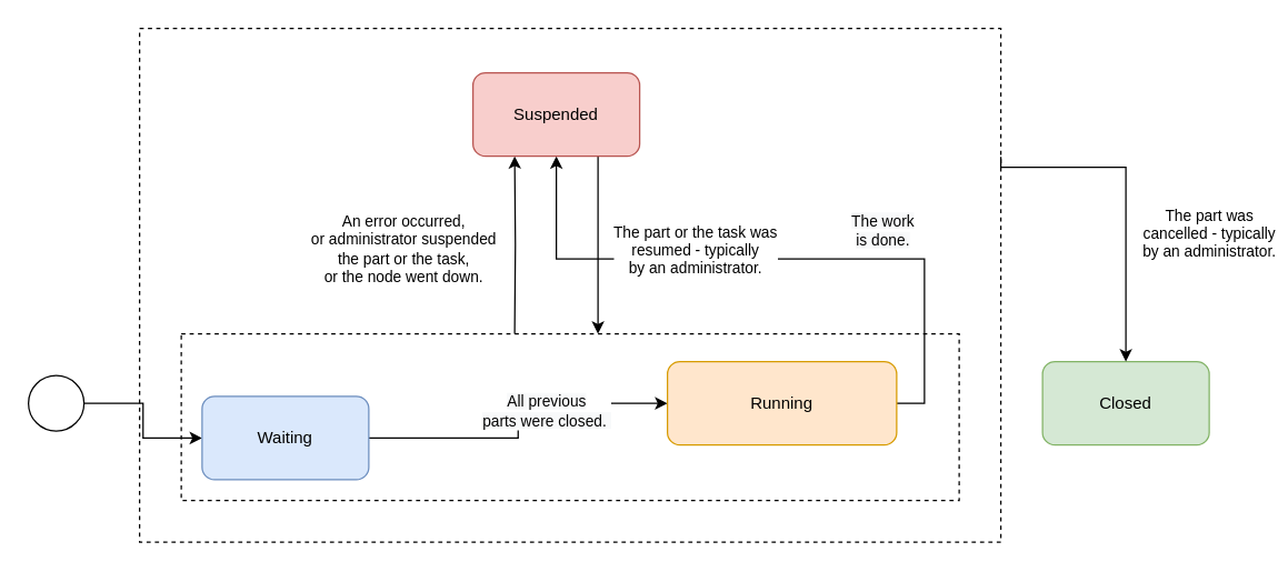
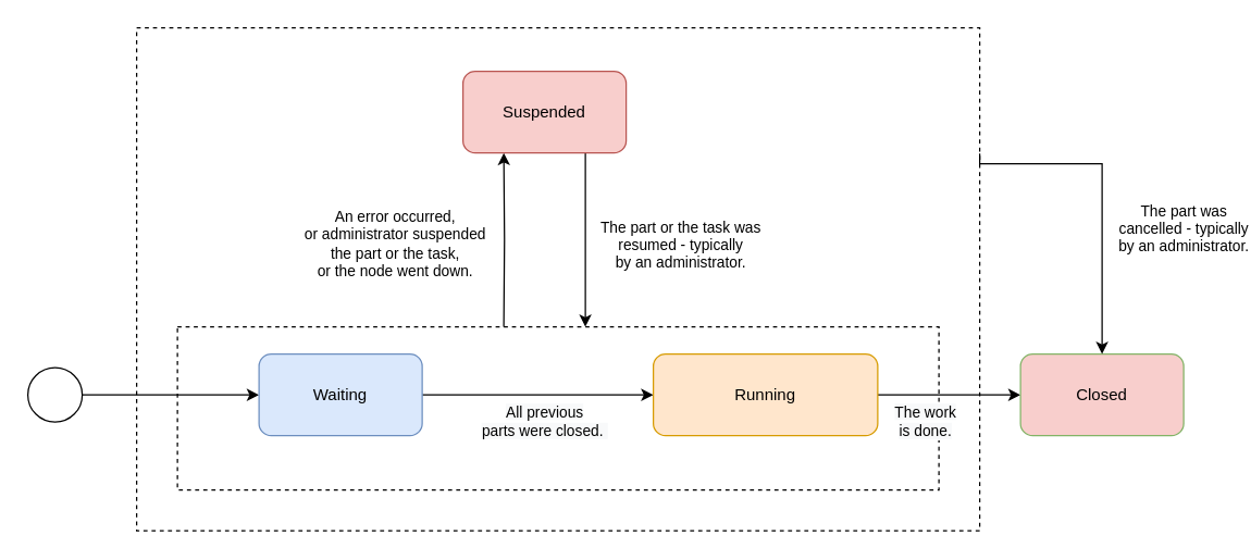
  <mxCell id="0" />
  <mxCell id="1" parent="0" />
  <mxCell id="2" value="" style="rounded=0;whiteSpace=wrap;html=1;fillColor=none;dashed=1;labelPosition=right;verticalLabelPosition=top;align=left;verticalAlign=bottom;" parent="1" vertex="1"><mxGeometry y="20" width="620" height="370" as="geometry" x="100" /></mxCell>
  <mxCell id="3" value="" style="rounded=0;whiteSpace=wrap;html=1;fillColor=none;dashed=1;labelPosition=right;verticalLabelPosition=top;align=left;verticalAlign=bottom;" parent="1" vertex="1"><mxGeometry x="130" y="240" width="560" height="120" as="geometry" /></mxCell>
  <mxCell id="4" style="edgeStyle=orthogonalEdgeStyle;rounded=0;orthogonalLoop=1;jettySize=auto;html=1;exitX=1;exitY=0.5;exitDx=0;exitDy=0;entryX=0;entryY=0.5;entryDx=0;entryDy=0;" parent="1" source="5" target="7" edge="1"><mxGeometry relative="1" as="geometry" /></mxCell>
  <mxCell id="5" value="" style="ellipse;whiteSpace=wrap;html=1;aspect=fixed;" parent="1" vertex="1"><mxGeometry x="20" y="270" width="40" height="40" as="geometry" /></mxCell>
  <mxCell id="6" value="&lt;span style=&quot;background-color: rgb(248 , 249 , 250)&quot;&gt;All previous&lt;br&gt;parts were closed.&amp;nbsp;&lt;/span&gt;" style="edgeStyle=orthogonalEdgeStyle;rounded=0;orthogonalLoop=1;jettySize=auto;html=1;exitX=1;exitY=0.5;exitDx=0;exitDy=0;entryX=0;entryY=0.5;entryDx=0;entryDy=0;" parent="1" source="7" target="10" edge="1"><mxGeometry x="0.059" y="-20" relative="1" as="geometry"><mxPoint as="offset" /></mxGeometry></mxCell>
- <mxCell id="7" value="Waiting" style="rounded=1;whiteSpace=wrap;html=1;fillColor=#dae8fc;strokeColor=#6c8ebf;" parent="1" vertex="1"><mxGeometry x="145" y="285" width="120" height="60" as="geometry" /></mxCell>
- <mxCell id="8" value="&lt;span style=&quot;background-color: rgb(248 , 249 , 250)&quot;&gt;The work&lt;br&gt;is done.&lt;/span&gt;" style="edgeStyle=orthogonalEdgeStyle;rounded=0;orthogonalLoop=1;jettySize=auto;html=1;exitX=1;exitY=0.5;exitDx=0;exitDy=0;" parent="1" source="10" target="13" edge="1"><mxGeometry x="-0.333" y="-20" relative="1" as="geometry"><mxPoint as="offset" /></mxGeometry></mxCell>
+ <mxCell id="7" value="Waiting" style="rounded=1;whiteSpace=wrap;html=1;fillColor=#dae8fc;strokeColor=#6c8ebf;" parent="1" vertex="1"><mxGeometry x="190" y="260" width="120" height="60" as="geometry" /></mxCell>
+ <mxCell id="8" value="&lt;span style=&quot;background-color: rgb(248 , 249 , 250)&quot;&gt;The work&lt;br&gt;is done.&lt;/span&gt;" style="edgeStyle=orthogonalEdgeStyle;rounded=0;orthogonalLoop=1;jettySize=auto;html=1;exitX=1;exitY=0.5;exitDx=0;exitDy=0;" parent="1" source="10" target="11" edge="1"><mxGeometry x="-0.333" y="-20" relative="1" as="geometry"><mxPoint as="offset" /></mxGeometry></mxCell>
  <mxCell id="9" value="An error occurred,&lt;br&gt;or administrator suspended&lt;br&gt;the part or the task,&lt;br&gt;or the node went down." style="edgeStyle=orthogonalEdgeStyle;rounded=0;orthogonalLoop=1;jettySize=auto;html=1;entryX=0.25;entryY=1;entryDx=0;entryDy=0;" parent="1" target="13" edge="1"><mxGeometry x="-0.062" y="80" relative="1" as="geometry"><mxPoint as="offset" /><mxPoint x="370" y="240" as="sourcePoint" /></mxGeometry></mxCell>
  <mxCell id="10" value="Running" style="rounded=1;whiteSpace=wrap;html=1;fillColor=#ffe6cc;strokeColor=#d79b00;" parent="1" vertex="1"><mxGeometry x="480" y="260" width="165" height="60" as="geometry" /></mxCell>
- <mxCell id="11" value="Closed" style="rounded=1;whiteSpace=wrap;html=1;fillColor=#d5e8d4;strokeColor=#82b366;" parent="1" vertex="1"><mxGeometry x="750" y="260" width="120" height="60" as="geometry" /></mxCell>
+ <mxCell id="11" value="Closed" style="rounded=1;whiteSpace=wrap;html=1;fillColor=#f8cecc;strokeColor=#82b366;" parent="1" vertex="1"><mxGeometry x="750" y="260" width="120" height="60" as="geometry" /></mxCell>
  <mxCell id="12" value="The part or the task was&lt;br&gt;resumed - typically&lt;br&gt;by an administrator." style="edgeStyle=orthogonalEdgeStyle;rounded=0;orthogonalLoop=1;jettySize=auto;html=1;exitX=0.75;exitY=1;exitDx=0;exitDy=0;" parent="1" source="13" edge="1"><mxGeometry x="0.062" y="70" relative="1" as="geometry"><mxPoint as="offset" /><mxPoint x="430" y="240" as="targetPoint" /></mxGeometry></mxCell>
  <mxCell id="13" value="Suspended" style="rounded=1;whiteSpace=wrap;html=1;fillColor=#f8cecc;strokeColor=#b85450;" parent="1" vertex="1"><mxGeometry x="340" y="52" width="120" height="60" as="geometry" /></mxCell>
  <mxCell id="14" value="The part was&lt;br&gt;cancelled - typically&lt;br&gt;by an administrator." style="edgeStyle=orthogonalEdgeStyle;rounded=0;orthogonalLoop=1;jettySize=auto;html=1;exitX=1;exitY=0.25;exitDx=0;exitDy=0;" parent="1" source="2" edge="1"><mxGeometry x="0.217" y="60" relative="1" as="geometry"><mxPoint as="offset" /><mxPoint x="810" y="260" as="targetPoint" /><Array as="points"><mxPoint x="810" y="120" /></Array></mxGeometry></mxCell>
